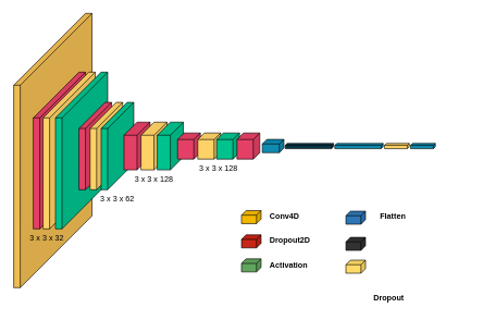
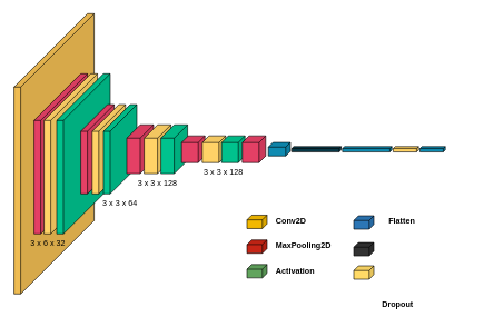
  <mxCell id="0" />
  <mxCell id="1" parent="0" />
  <mxCell id="2" value="" style="shape=cube;whiteSpace=wrap;html=1;boundedLbl=1;backgroundOutline=1;darkOpacity=0.05;darkOpacity2=0.1;size=110;direction=east;flipH=1;fillColor=#efbc52;strokeColor=default;gradientColor=none;" vertex="1" parent="1"><mxGeometry x="20.5" y="20" width="120" height="420" as="geometry" /></mxCell>
  <mxCell id="3" value="" style="shape=cube;whiteSpace=wrap;html=1;boundedLbl=1;backgroundOutline=1;darkOpacity=0.05;darkOpacity2=0.1;size=70;direction=east;flipH=1;fillColor=#e44065;strokeColor=#000000;" vertex="1" parent="1"><mxGeometry x="50.5" y="110" width="80" height="240" as="geometry" /></mxCell>
  <mxCell id="4" value="" style="shape=cube;whiteSpace=wrap;html=1;boundedLbl=1;backgroundOutline=1;darkOpacity=0.05;darkOpacity2=0.1;size=70;direction=east;flipH=1;fillColor=#ffd267;strokeColor=#000000;" vertex="1" parent="1"><mxGeometry x="65.5" y="110" width="80" height="240" as="geometry" /></mxCell>
  <mxCell id="5" value="" style="shape=cube;whiteSpace=wrap;html=1;boundedLbl=1;backgroundOutline=1;darkOpacity=0.05;darkOpacity2=0.1;size=70;direction=east;flipH=1;fillColor=#00c28d;strokeColor=#000000;" vertex="1" parent="1"><mxGeometry x="84.5" y="110" width="80" height="240" as="geometry" /></mxCell>
  <mxCell id="6" value="" style="shape=cube;whiteSpace=wrap;html=1;boundedLbl=1;backgroundOutline=1;darkOpacity=0.05;darkOpacity2=0.1;size=40;direction=east;flipH=1;fillColor=#e44065;strokeColor=#000000;" vertex="1" parent="1"><mxGeometry x="120.5" y="156.25" width="50" height="133.75" as="geometry" /></mxCell>
  <mxCell id="7" value="" style="shape=cube;whiteSpace=wrap;html=1;boundedLbl=1;backgroundOutline=1;darkOpacity=0.05;darkOpacity2=0.1;size=40;direction=east;flipH=1;fillColor=#FFD267;strokeColor=#000000;" vertex="1" parent="1"><mxGeometry x="137.5" y="156.25" width="50" height="133.75" as="geometry" /></mxCell>
  <mxCell id="8" value="" style="shape=cube;whiteSpace=wrap;html=1;boundedLbl=1;backgroundOutline=1;darkOpacity=0.05;darkOpacity2=0.1;size=40;direction=east;flipH=1;fillColor=#00C28D;strokeColor=#000000;" vertex="1" parent="1"><mxGeometry x="154.5" y="156.25" width="50" height="133.75" as="geometry" /></mxCell>
  <mxCell id="9" value="" style="shape=cube;whiteSpace=wrap;html=1;boundedLbl=1;backgroundOutline=1;darkOpacity=0.05;darkOpacity2=0.1;size=20;direction=east;flipH=1;fillColor=#E44065;strokeColor=#000000;" vertex="1" parent="1"><mxGeometry x="189.5" y="186.56" width="40" height="73.13" as="geometry" /></mxCell>
  <mxCell id="10" value="" style="shape=cube;whiteSpace=wrap;html=1;boundedLbl=1;backgroundOutline=1;darkOpacity=0.05;darkOpacity2=0.1;size=20;direction=east;flipH=1;fillColor=#FFD267;strokeColor=#000000;" vertex="1" parent="1"><mxGeometry x="215.5" y="186.56" width="40" height="73.13" as="geometry" /></mxCell>
  <mxCell id="11" value="" style="shape=cube;whiteSpace=wrap;html=1;boundedLbl=1;backgroundOutline=1;darkOpacity=0.05;darkOpacity2=0.1;size=20;direction=east;flipH=1;fillColor=#00C28D;strokeColor=#000000;" vertex="1" parent="1"><mxGeometry x="240.5" y="186.56" width="40" height="73.13" as="geometry" /></mxCell>
  <mxCell id="12" value="" style="shape=cube;whiteSpace=wrap;html=1;boundedLbl=1;backgroundOutline=1;darkOpacity=0.05;darkOpacity2=0.1;size=10;direction=east;flipH=1;fillColor=#E44065;strokeColor=#000000;" vertex="1" parent="1"><mxGeometry x="271.5" y="203.13" width="35" height="40" as="geometry" /></mxCell>
  <mxCell id="13" value="" style="shape=cube;whiteSpace=wrap;html=1;boundedLbl=1;backgroundOutline=1;darkOpacity=0.05;darkOpacity2=0.1;size=10;direction=east;flipH=1;fillColor=#FFD267;strokeColor=#000000;" vertex="1" parent="1"><mxGeometry x="302.5" y="203.13" width="35" height="40" as="geometry" /></mxCell>
  <mxCell id="14" value="" style="shape=cube;whiteSpace=wrap;html=1;boundedLbl=1;backgroundOutline=1;darkOpacity=0.05;darkOpacity2=0.1;size=7;direction=east;flipH=1;fillColor=#0f8bb1;strokeColor=#000000;" vertex="1" parent="1"><mxGeometry x="401.5" y="212.96" width="33" height="20.32" as="geometry" /></mxCell>
  <mxCell id="15" value="" style="shape=cube;whiteSpace=wrap;html=1;boundedLbl=1;backgroundOutline=1;darkOpacity=0.05;darkOpacity2=0.1;size=3;direction=east;flipH=1;fillColor=#083948;strokeColor=#000000;" vertex="1" parent="1"><mxGeometry x="436.5" y="219.12" width="74" height="8" as="geometry" /></mxCell>
  <mxCell id="16" value="" style="shape=cube;whiteSpace=wrap;html=1;boundedLbl=1;backgroundOutline=1;darkOpacity=0.05;darkOpacity2=0.1;size=3;direction=east;flipH=1;fillColor=#0F8BB1;strokeColor=#000000;" vertex="1" parent="1"><mxGeometry x="512.5" y="219.13" width="74" height="8" as="geometry" /></mxCell>
  <mxCell id="17" value="" style="shape=cube;whiteSpace=wrap;html=1;boundedLbl=1;backgroundOutline=1;darkOpacity=0.05;darkOpacity2=0.1;size=3;direction=east;flipH=1;fillColor=#ffd263;strokeColor=#000000;" vertex="1" parent="1"><mxGeometry x="588.5" y="219.13" width="38" height="8" as="geometry" /></mxCell>
  <mxCell id="18" value="" style="shape=cube;whiteSpace=wrap;html=1;boundedLbl=1;backgroundOutline=1;darkOpacity=0.05;darkOpacity2=0.1;size=7;direction=east;flipH=1;fillColor=#f2b800;strokeColor=#000000;" vertex="1" parent="1"><mxGeometry x="369.5" y="321.94" width="30" height="20" as="geometry" /></mxCell>
  <mxCell id="19" value="" style="shape=cube;whiteSpace=wrap;html=1;boundedLbl=1;backgroundOutline=1;darkOpacity=0.05;darkOpacity2=0.1;size=7;direction=east;flipH=1;fillColor=#c72516;strokeColor=#000000;" vertex="1" parent="1"><mxGeometry x="369.5" y="359.06" width="30" height="20" as="geometry" /></mxCell>
  <mxCell id="20" value="" style="shape=cube;whiteSpace=wrap;html=1;boundedLbl=1;backgroundOutline=1;darkOpacity=0.05;darkOpacity2=0.1;size=7;direction=east;flipH=1;fillColor=#61a45d;strokeColor=#000000;" vertex="1" parent="1"><mxGeometry x="369.5" y="395.88" width="30" height="20" as="geometry" /></mxCell>
  <mxCell id="21" value="" style="shape=cube;whiteSpace=wrap;html=1;boundedLbl=1;backgroundOutline=1;darkOpacity=0.05;darkOpacity2=0.1;size=3;direction=east;flipH=1;fillColor=#0F8BB1;strokeColor=#000000;" vertex="1" parent="1"><mxGeometry x="628.5" y="219.12" width="38" height="8" as="geometry" /></mxCell>
  <mxCell id="22" value="" style="shape=cube;whiteSpace=wrap;html=1;boundedLbl=1;backgroundOutline=1;darkOpacity=0.05;darkOpacity2=0.1;size=7;direction=east;flipH=1;fillColor=#2c76b5;strokeColor=#000000;" vertex="1" parent="1"><mxGeometry x="529.5" y="322.88" width="30" height="20" as="geometry" /></mxCell>
- <mxCell id="23" value="3 x 3 x 32" style="text;html=1;strokeColor=none;fillColor=none;align=center;verticalAlign=middle;whiteSpace=wrap;rounded=0;" vertex="1" parent="1"><mxGeometry x="21.5" y="349.06" width="99" height="30" as="geometry" /></mxCell>
- <mxCell id="24" value="3 x 3 x 62" style="text;html=1;strokeColor=none;fillColor=none;align=center;verticalAlign=middle;whiteSpace=wrap;rounded=0;" vertex="1" parent="1"><mxGeometry x="130" y="290" width="99" height="30" as="geometry" /></mxCell>
+ <mxCell id="23" value="3 x 6 x 32" style="text;html=1;strokeColor=none;fillColor=none;align=center;verticalAlign=middle;whiteSpace=wrap;rounded=0;" vertex="1" parent="1"><mxGeometry x="21.5" y="349.06" width="99" height="30" as="geometry" /></mxCell>
+ <mxCell id="24" value="3 x 3 x 64" style="text;html=1;strokeColor=none;fillColor=none;align=center;verticalAlign=middle;whiteSpace=wrap;rounded=0;" vertex="1" parent="1"><mxGeometry x="130" y="290" width="99" height="30" as="geometry" /></mxCell>
  <mxCell id="25" value="3 x 3 x 128" style="text;html=1;strokeColor=none;fillColor=none;align=center;verticalAlign=middle;whiteSpace=wrap;rounded=0;" vertex="1" parent="1"><mxGeometry x="186" y="259.69" width="99" height="30" as="geometry" /></mxCell>
  <mxCell id="26" value="3 x 3 x 128" style="text;html=1;strokeColor=none;fillColor=none;align=center;verticalAlign=middle;whiteSpace=wrap;rounded=0;" vertex="1" parent="1"><mxGeometry x="285" y="243.13" width="99" height="30" as="geometry" /></mxCell>
  <mxCell id="27" value="" style="shape=cube;whiteSpace=wrap;html=1;boundedLbl=1;backgroundOutline=1;darkOpacity=0.05;darkOpacity2=0.1;size=10;direction=east;flipH=1;fillColor=#00C28D;strokeColor=#000000;" vertex="1" parent="1"><mxGeometry x="331.5" y="203.13" width="35" height="40" as="geometry" /></mxCell>
  <mxCell id="28" value="" style="shape=cube;whiteSpace=wrap;html=1;boundedLbl=1;backgroundOutline=1;darkOpacity=0.05;darkOpacity2=0.1;size=10;direction=east;flipH=1;fillColor=#E44065;strokeColor=#000000;" vertex="1" parent="1"><mxGeometry x="362.5" y="203.12" width="35" height="40" as="geometry" /></mxCell>
- <mxCell id="29" value="Conv4D" style="text;html=1;strokeColor=none;fillColor=none;align=left;verticalAlign=middle;whiteSpace=wrap;rounded=0;fontStyle=1" vertex="1" parent="1"><mxGeometry x="410.5" y="319" width="138" height="23.88" as="geometry" /></mxCell>
- <mxCell id="30" value="Dropout2D" style="text;html=1;strokeColor=none;fillColor=none;align=left;verticalAlign=middle;whiteSpace=wrap;rounded=0;fontStyle=1" vertex="1" parent="1"><mxGeometry x="410.5" y="356.12" width="138" height="23.88" as="geometry" /></mxCell>
+ <mxCell id="29" value="Conv2D" style="text;html=1;strokeColor=none;fillColor=none;align=left;verticalAlign=middle;whiteSpace=wrap;rounded=0;fontStyle=1" vertex="1" parent="1"><mxGeometry x="410.5" y="319" width="138" height="23.88" as="geometry" /></mxCell>
+ <mxCell id="30" value="MaxPooling2D" style="text;html=1;strokeColor=none;fillColor=none;align=left;verticalAlign=middle;whiteSpace=wrap;rounded=0;fontStyle=1" vertex="1" parent="1"><mxGeometry x="410.5" y="356.12" width="138" height="23.88" as="geometry" /></mxCell>
  <mxCell id="31" value="Activation" style="text;html=1;strokeColor=none;fillColor=none;align=left;verticalAlign=middle;whiteSpace=wrap;rounded=0;fontStyle=1" vertex="1" parent="1"><mxGeometry x="410.5" y="394" width="138" height="23.88" as="geometry" /></mxCell>
  <mxCell id="32" value="Flatten" style="text;html=1;strokeColor=none;fillColor=none;align=left;verticalAlign=middle;whiteSpace=wrap;rounded=0;fontStyle=1" vertex="1" parent="1"><mxGeometry x="579.5" y="319" width="138" height="23.88" as="geometry" /></mxCell>
  <mxCell id="33" value="" style="shape=cube;whiteSpace=wrap;html=1;boundedLbl=1;backgroundOutline=1;darkOpacity=0.05;darkOpacity2=0.1;size=7;direction=east;flipH=1;fillColor=#323232;strokeColor=#000000;" vertex="1" parent="1"><mxGeometry x="529.5" y="362.94" width="30" height="20" as="geometry" /></mxCell>
  <mxCell id="34" value="Dropout" style="text;html=1;strokeColor=none;fillColor=none;align=left;verticalAlign=middle;whiteSpace=wrap;rounded=0;fontStyle=1" vertex="1" parent="1"><mxGeometry x="569.5" y="444.06" width="138" height="23.88" as="geometry" /></mxCell>
  <mxCell id="35" value="" style="shape=cube;whiteSpace=wrap;html=1;boundedLbl=1;backgroundOutline=1;darkOpacity=0.05;darkOpacity2=0.1;size=7;direction=east;flipH=1;fillColor=#ffda67;strokeColor=#000000;" vertex="1" parent="1"><mxGeometry x="529.5" y="397.88" width="30" height="20" as="geometry" /></mxCell>
